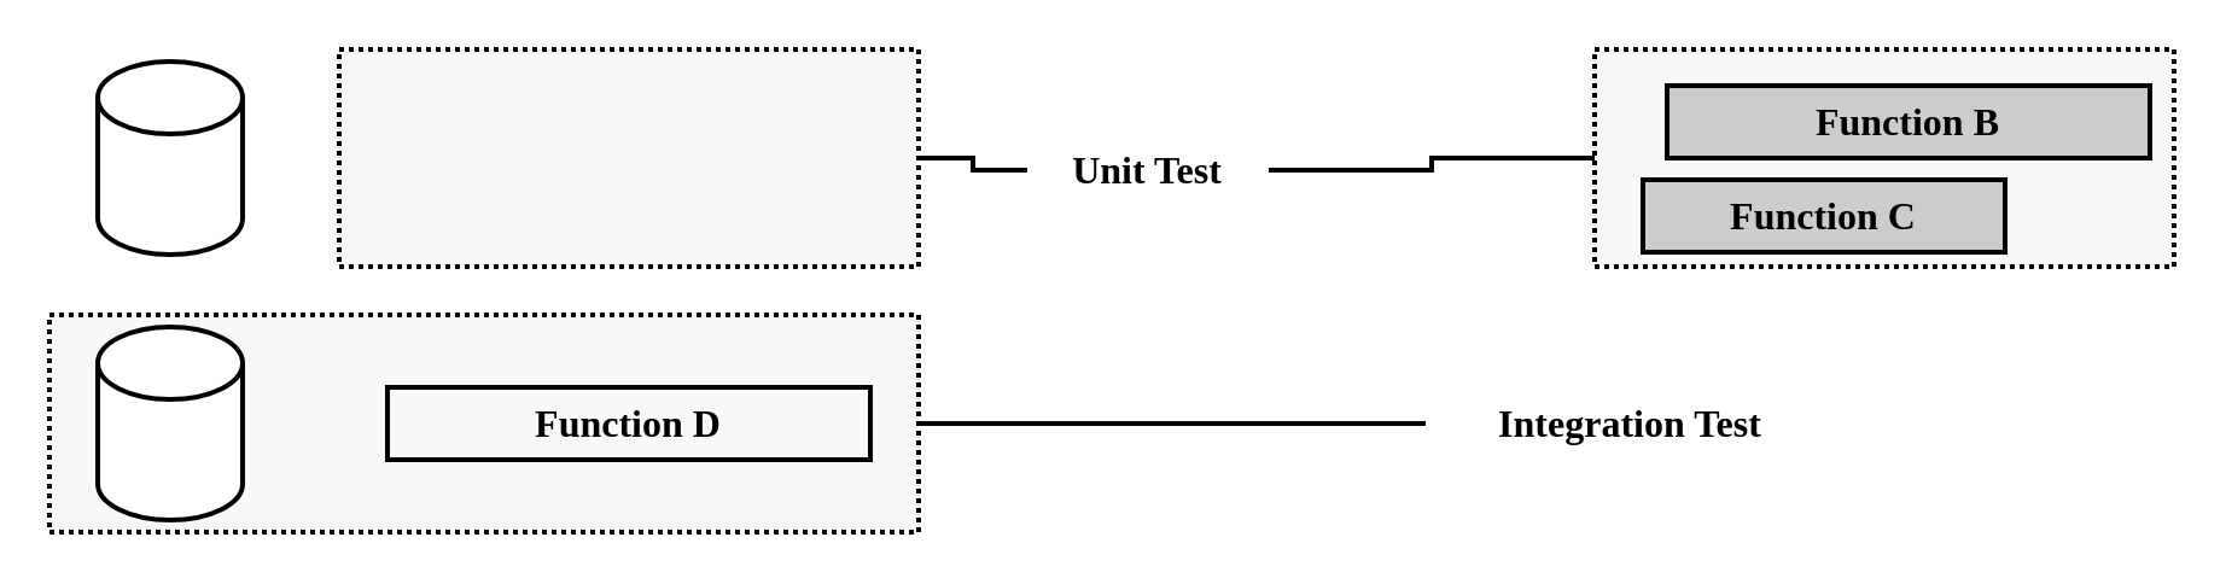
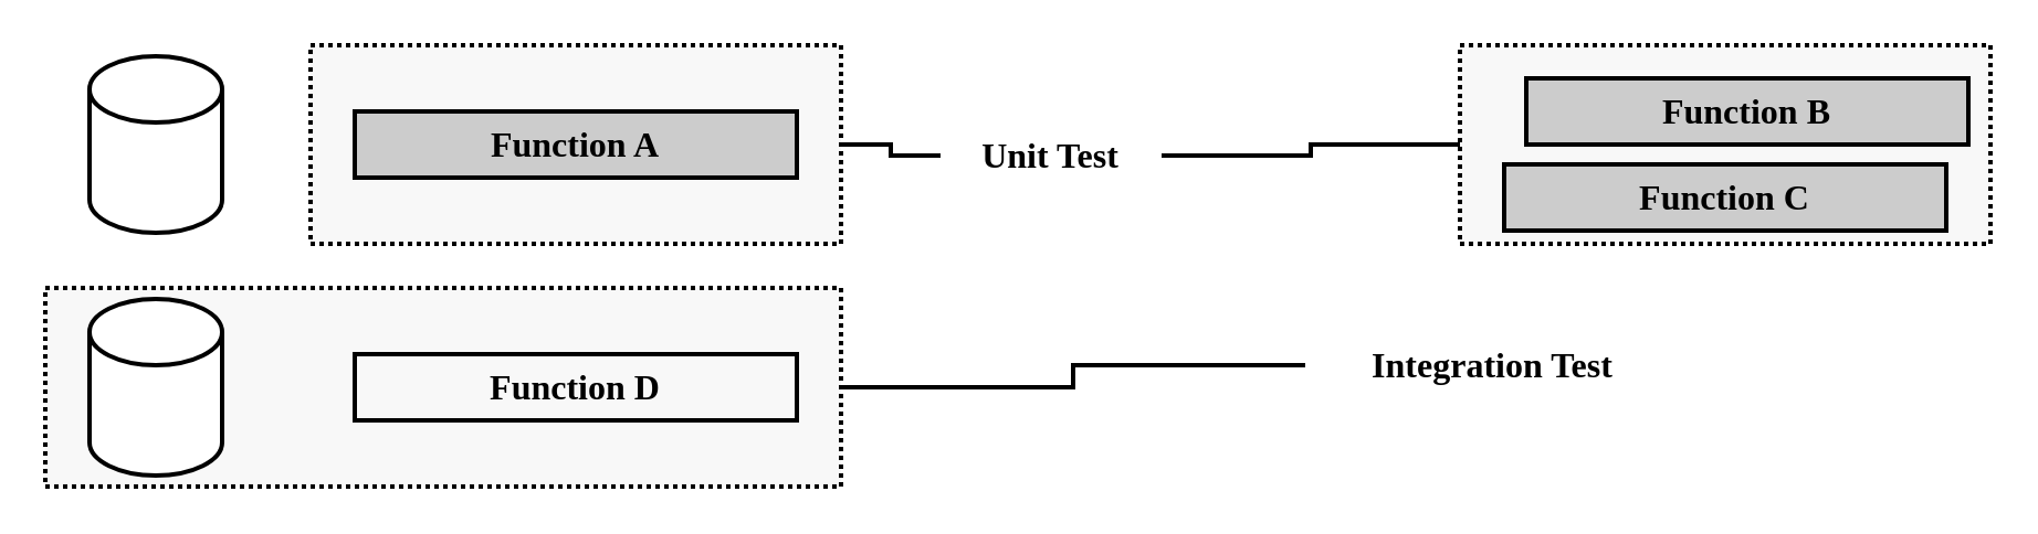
  <mxCell id="0" />
  <mxCell id="1" parent="0" />
  <mxCell id="2" value="" style="rounded=0;whiteSpace=wrap;html=1;strokeWidth=2;fillColor=#F8F8F8;dashed=1;dashPattern=1 1;" vertex="1" parent="1"><mxGeometry x="140" y="20" width="240" height="90" as="geometry" /></mxCell>
+ <mxCell id="3" value="Function A" style="rounded=0;whiteSpace=wrap;html=1;fillColor=#CCCCCC;fontSize=16;fontFamily=Fira Code;fontSource=https%3A%2F%2Ffonts.googleapis.com%2Fcss%3Ffamily%3DFira%2BCode;fontStyle=1;strokeWidth=2;" vertex="1" parent="1"><mxGeometry x="160" y="50" width="200" height="30" as="geometry" /></mxCell>
  <mxCell id="4" value="" style="shape=cylinder3;whiteSpace=wrap;html=1;boundedLbl=1;backgroundOutline=1;size=15;strokeWidth=2;" vertex="1" parent="1"><mxGeometry x="40" y="25" width="60" height="80" as="geometry" /></mxCell>
  <mxCell id="5" style="edgeStyle=orthogonalEdgeStyle;rounded=0;orthogonalLoop=1;jettySize=auto;html=1;entryX=1;entryY=0.5;entryDx=0;entryDy=0;strokeWidth=2;endArrow=none;endFill=0;" edge="1" parent="1" source="7" target="2"><mxGeometry relative="1" as="geometry" /></mxCell>
  <mxCell id="6" style="edgeStyle=orthogonalEdgeStyle;rounded=0;orthogonalLoop=1;jettySize=auto;html=1;entryX=0;entryY=0.5;entryDx=0;entryDy=0;strokeWidth=2;endArrow=none;endFill=0;" edge="1" parent="1" source="7" target="8"><mxGeometry relative="1" as="geometry" /></mxCell>
  <mxCell id="7" value="Unit Test" style="rounded=0;whiteSpace=wrap;html=1;fillColor=none;fontSize=16;fontFamily=Fira Code;fontSource=https%3A%2F%2Ffonts.googleapis.com%2Fcss%3Ffamily%3DFira%2BCode;fontStyle=1;strokeWidth=2;strokeColor=none;" vertex="1" parent="1"><mxGeometry x="425" y="55" width="100" height="30" as="geometry" /></mxCell>
  <mxCell id="8" value="" style="rounded=0;whiteSpace=wrap;html=1;strokeWidth=2;fillColor=#F8F8F8;dashed=1;dashPattern=1 1;" vertex="1" parent="1"><mxGeometry x="660" y="20" width="240" height="90" as="geometry" /></mxCell>
  <mxCell id="9" value="Function B" style="rounded=0;whiteSpace=wrap;html=1;fillColor=#CCCCCC;fontSize=16;fontFamily=Fira Code;fontSource=https%3A%2F%2Ffonts.googleapis.com%2Fcss%3Ffamily%3DFira%2BCode;fontStyle=1;strokeWidth=2;" vertex="1" parent="1"><mxGeometry x="690" y="35" width="200" height="30" as="geometry" /></mxCell>
- <mxCell id="10" value="Function C" style="rounded=0;whiteSpace=wrap;html=1;fillColor=#CCCCCC;fontSize=16;fontFamily=Fira Code;fontSource=https%3A%2F%2Ffonts.googleapis.com%2Fcss%3Ffamily%3DFira%2BCode;fontStyle=1;strokeWidth=2;" vertex="1" parent="1"><mxGeometry x="680" y="74" width="150" height="30" as="geometry" /></mxCell>
+ <mxCell id="10" value="Function C" style="rounded=0;whiteSpace=wrap;html=1;fillColor=#CCCCCC;fontSize=16;fontFamily=Fira Code;fontSource=https%3A%2F%2Ffonts.googleapis.com%2Fcss%3Ffamily%3DFira%2BCode;fontStyle=1;strokeWidth=2;" vertex="1" parent="1"><mxGeometry x="680" y="74" width="200" height="30" as="geometry" /></mxCell>
  <mxCell id="11" style="edgeStyle=orthogonalEdgeStyle;rounded=0;orthogonalLoop=1;jettySize=auto;html=1;entryX=1;entryY=0.5;entryDx=0;entryDy=0;strokeWidth=2;endArrow=none;endFill=0;" edge="1" parent="1" source="12" target="13"><mxGeometry relative="1" as="geometry" /></mxCell>
- <mxCell id="12" value="Integration Test" style="rounded=0;whiteSpace=wrap;html=1;fillColor=none;fontSize=16;fontFamily=Fira Code;fontSource=https%3A%2F%2Ffonts.googleapis.com%2Fcss%3Ffamily%3DFira%2BCode;fontStyle=1;strokeWidth=2;strokeColor=none;" vertex="1" parent="1"><mxGeometry x="590" y="160" width="170" height="30" as="geometry" /></mxCell>
+ <mxCell id="12" value="Integration Test" style="rounded=0;whiteSpace=wrap;html=1;fillColor=none;fontSize=16;fontFamily=Fira Code;fontSource=https%3A%2F%2Ffonts.googleapis.com%2Fcss%3Ffamily%3DFira%2BCode;fontStyle=1;strokeWidth=2;strokeColor=none;" vertex="1" parent="1"><mxGeometry x="590" y="150" width="170" height="30" as="geometry" /></mxCell>
  <mxCell id="13" value="" style="rounded=0;whiteSpace=wrap;html=1;strokeWidth=2;fillColor=#F8F8F8;dashed=1;dashPattern=1 1;" vertex="1" parent="1"><mxGeometry x="20" y="130" width="360" height="90" as="geometry" /></mxCell>
  <mxCell id="14" value="Function D" style="rounded=0;whiteSpace=wrap;html=1;fillColor=#f8f8f8;fontSize=16;fontFamily=Fira Code;fontSource=https%3A%2F%2Ffonts.googleapis.com%2Fcss%3Ffamily%3DFira%2BCode;fontStyle=1;strokeWidth=2;" vertex="1" parent="1"><mxGeometry x="160" y="160" width="200" height="30" as="geometry" /></mxCell>
  <mxCell id="15" value="" style="shape=cylinder3;whiteSpace=wrap;html=1;boundedLbl=1;backgroundOutline=1;size=15;strokeWidth=2;" vertex="1" parent="1"><mxGeometry x="40" y="135" width="60" height="80" as="geometry" /></mxCell>
